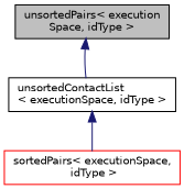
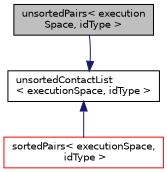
  digraph {
    rankdir=TB
    node [color=black fillcolor=white fontname=Helvetica fontsize=10 shape=record style=filled]
    edge [color=midnightblue dir=back fontname=Helvetica fontsize=10 labelfontname=Helvetica labelfontsize=10 style=solid]
    n1 [fillcolor=grey75 fontcolor=black height=0.2 label="unsortedPairs\< execution\lSpace, idType \>" width=0.4]
    n2 [height=0.2 label="unsortedContactList\l\< executionSpace, idType \>" width=0.4]
    n3 [color=red height=0.2 label="sortedPairs\< executionSpace,\l idType \>" width=0.4]
-   n1 -> n2
+   n2 -> n1
    n2 -> n3
  }
